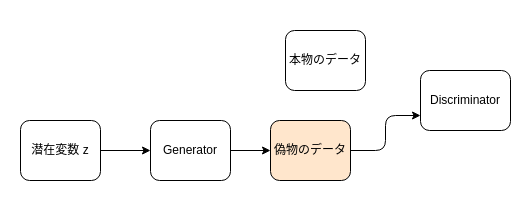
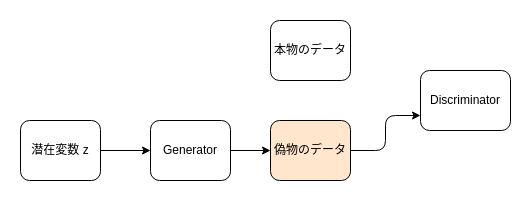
  <mxCell id="0" />
  <mxCell id="1" parent="0" />
  <mxCell id="2" value="" style="edgeStyle=none;html=1;" parent="1" source="3" target="5" edge="1"><mxGeometry relative="1" as="geometry" /></mxCell>
  <mxCell id="3" value="潜在変数 z" style="rounded=1;whiteSpace=wrap;html=1;strokeColor=#000000;" parent="1" vertex="1"><mxGeometry x="20" y="120" width="80" height="60" as="geometry" /></mxCell>
  <mxCell id="4" value="" style="edgeStyle=orthogonalEdgeStyle;html=1;" parent="1" source="5" target="7" edge="1"><mxGeometry relative="1" as="geometry" /></mxCell>
  <mxCell id="5" value="Generator" style="whiteSpace=wrap;html=1;strokeColor=#000000;rounded=1;" parent="1" vertex="1"><mxGeometry x="150" y="120" width="80" height="60" as="geometry" /></mxCell>
  <mxCell id="6" style="edgeStyle=orthogonalEdgeStyle;html=1;exitX=1;exitY=0.5;exitDx=0;exitDy=0;entryX=0;entryY=0.75;entryDx=0;entryDy=0;" parent="1" source="7" target="9" edge="1"><mxGeometry relative="1" as="geometry" /></mxCell>
  <mxCell id="7" value="偽物のデータ" style="whiteSpace=wrap;html=1;strokeColor=#000000;rounded=1;fillColor=#ffe6cc;" parent="1" vertex="1"><mxGeometry x="270" y="120" width="80" height="60" as="geometry" /></mxCell>
- <mxCell id="8" value="本物のデータ" style="rounded=1;whiteSpace=wrap;html=1;strokeColor=#000000;" parent="1" vertex="1"><mxGeometry x="285" y="30" width="80" height="60" as="geometry" /></mxCell>
+ <mxCell id="8" value="本物のデータ" style="rounded=1;whiteSpace=wrap;html=1;strokeColor=#000000;" parent="1" vertex="1"><mxGeometry x="270" y="20" width="80" height="60" as="geometry" /></mxCell>
  <mxCell id="9" value="Discriminator" style="whiteSpace=wrap;html=1;strokeColor=#000000;rounded=1;" parent="1" vertex="1"><mxGeometry x="420" y="70" width="90" height="60" as="geometry" /></mxCell>
